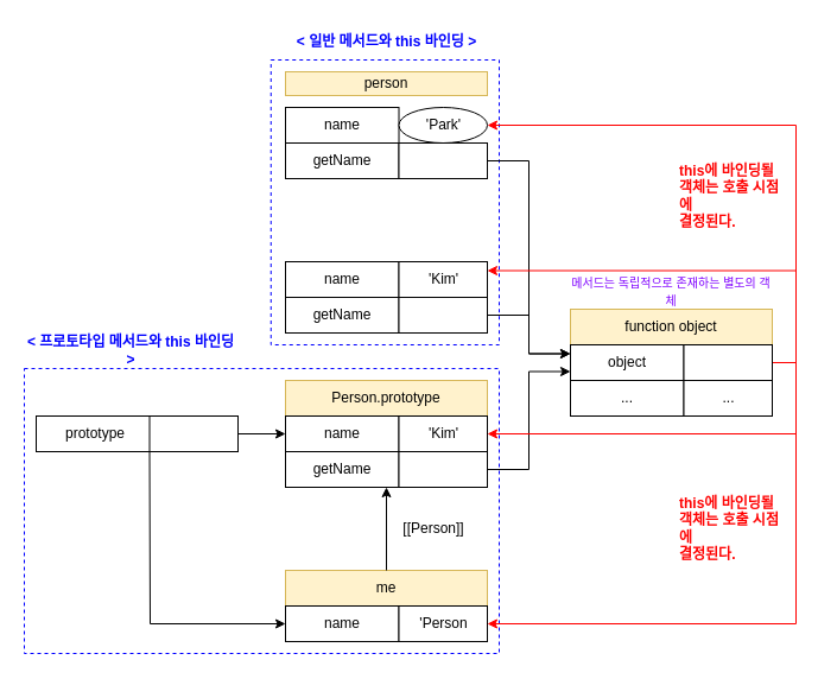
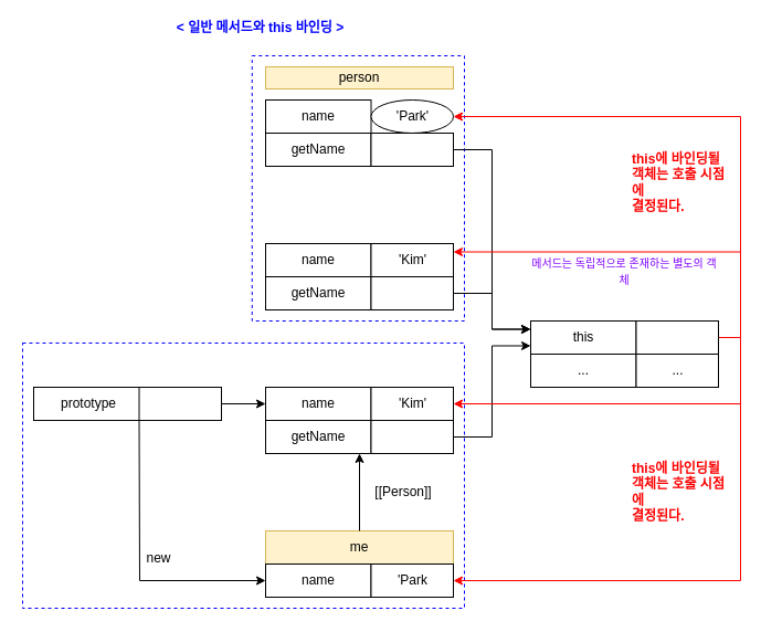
  <mxCell id="0" />
  <mxCell id="1" parent="0" />
  <mxCell id="2" value="" style="rounded=0;whiteSpace=wrap;html=1;fontColor=#FF0000;dashed=1;strokeColor=#0000FF;" vertex="1" parent="1"><mxGeometry x="20" y="310" width="400" height="240" as="geometry" /></mxCell>
  <mxCell id="3" value="" style="rounded=0;whiteSpace=wrap;html=1;fontColor=#FF0000;dashed=1;strokeColor=#0000FF;" vertex="1" parent="1"><mxGeometry x="227.75" y="50" width="192.25" height="240" as="geometry" /></mxCell>
  <mxCell id="4" value="prototype" style="rounded=0;whiteSpace=wrap;html=1;" vertex="1" parent="1"><mxGeometry x="30" y="350" width="100" height="30" as="geometry" /></mxCell>
  <mxCell id="5" value="" style="rounded=0;whiteSpace=wrap;html=1;" vertex="1" parent="1"><mxGeometry x="125.5" y="350" width="74.5" height="30" as="geometry" /></mxCell>
- <mxCell id="6" value="Person.prototype" style="rounded=0;whiteSpace=wrap;html=1;fillColor=#fff2cc;strokeColor=#d6b656;" vertex="1" parent="1"><mxGeometry x="240" y="320" width="170" height="30" as="geometry" /></mxCell>
  <mxCell id="7" value="name" style="rounded=0;whiteSpace=wrap;html=1;" vertex="1" parent="1"><mxGeometry x="240" y="350" width="95.5" height="30" as="geometry" /></mxCell>
  <mxCell id="8" value="'Kim'" style="rounded=0;whiteSpace=wrap;html=1;" vertex="1" parent="1"><mxGeometry x="335.5" y="350" width="74.5" height="30" as="geometry" /></mxCell>
  <mxCell id="9" value="me" style="rounded=0;whiteSpace=wrap;html=1;fillColor=#fff2cc;strokeColor=#d6b656;" vertex="1" parent="1"><mxGeometry x="240" y="480" width="170" height="30" as="geometry" /></mxCell>
  <mxCell id="10" value="name" style="rounded=0;whiteSpace=wrap;html=1;" vertex="1" parent="1"><mxGeometry x="240" y="510" width="95.5" height="30" as="geometry" /></mxCell>
- <mxCell id="11" value="'Person" style="rounded=0;whiteSpace=wrap;html=1;" vertex="1" parent="1"><mxGeometry x="335.5" y="510" width="74.5" height="30" as="geometry" /></mxCell>
+ <mxCell id="11" value="'Park" style="rounded=0;whiteSpace=wrap;html=1;" vertex="1" parent="1"><mxGeometry x="335.5" y="510" width="74.5" height="30" as="geometry" /></mxCell>
  <mxCell id="12" value="getName" style="rounded=0;whiteSpace=wrap;html=1;" vertex="1" parent="1"><mxGeometry x="240" y="380" width="95.5" height="30" as="geometry" /></mxCell>
  <mxCell id="13" style="edgeStyle=orthogonalEdgeStyle;rounded=0;orthogonalLoop=1;jettySize=auto;html=1;exitX=1;exitY=0.5;exitDx=0;exitDy=0;entryX=0;entryY=0.75;entryDx=0;entryDy=0;fontColor=#0000FF;strokeColor=#000000;" edge="1" parent="1" source="14" target="32"><mxGeometry relative="1" as="geometry" /></mxCell>
  <mxCell id="14" value="" style="rounded=0;whiteSpace=wrap;html=1;" vertex="1" parent="1"><mxGeometry x="335.5" y="380" width="74.5" height="30" as="geometry" /></mxCell>
  <mxCell id="15" value="" style="endArrow=classic;html=1;rounded=0;exitX=0.5;exitY=0;exitDx=0;exitDy=0;" edge="1" parent="1" source="9"><mxGeometry width="50" height="50" relative="1" as="geometry"><mxPoint x="270" y="380" as="sourcePoint" /><mxPoint x="325" y="410" as="targetPoint" /></mxGeometry></mxCell>
  <mxCell id="16" value="" style="endArrow=classic;html=1;rounded=0;exitX=1;exitY=0.5;exitDx=0;exitDy=0;entryX=0;entryY=0.5;entryDx=0;entryDy=0;" edge="1" parent="1" source="5" target="7"><mxGeometry width="50" height="50" relative="1" as="geometry"><mxPoint x="100" y="350" as="sourcePoint" /><mxPoint x="150" y="300" as="targetPoint" /></mxGeometry></mxCell>
  <mxCell id="17" value="[[Person]]" style="text;html=1;strokeColor=none;fillColor=none;align=center;verticalAlign=middle;whiteSpace=wrap;rounded=0;" vertex="1" parent="1"><mxGeometry x="330" y="430" width="70" height="30" as="geometry" /></mxCell>
+ <mxCell id="18" value="new" style="text;html=1;strokeColor=none;fillColor=none;align=center;verticalAlign=middle;whiteSpace=wrap;rounded=0;" vertex="1" parent="1"><mxGeometry x="125.5" y="490" width="34.5" height="30" as="geometry" /></mxCell>
  <mxCell id="19" value="" style="endArrow=classic;html=1;rounded=0;fontColor=#3333FF;entryX=0;entryY=0.5;entryDx=0;entryDy=0;exitX=0;exitY=1;exitDx=0;exitDy=0;" edge="1" parent="1" source="5" target="10"><mxGeometry width="50" height="50" relative="1" as="geometry"><mxPoint x="55.5" y="440" as="sourcePoint" /><mxPoint x="290" y="340" as="targetPoint" /><Array as="points"><mxPoint x="126" y="525" /></Array></mxGeometry></mxCell>
  <mxCell id="20" value="name" style="rounded=0;whiteSpace=wrap;html=1;" vertex="1" parent="1"><mxGeometry x="240" y="220" width="95.5" height="30" as="geometry" /></mxCell>
  <mxCell id="21" value="'Kim'" style="rounded=0;whiteSpace=wrap;html=1;" vertex="1" parent="1"><mxGeometry x="335.5" y="220" width="74.5" height="30" as="geometry" /></mxCell>
  <mxCell id="22" value="getName" style="rounded=0;whiteSpace=wrap;html=1;" vertex="1" parent="1"><mxGeometry x="240" y="250" width="95.5" height="30" as="geometry" /></mxCell>
  <mxCell id="23" style="edgeStyle=orthogonalEdgeStyle;rounded=0;orthogonalLoop=1;jettySize=auto;html=1;exitX=1;exitY=0.5;exitDx=0;exitDy=0;entryX=0;entryY=0.25;entryDx=0;entryDy=0;" edge="1" parent="1" source="24" target="32"><mxGeometry relative="1" as="geometry" /></mxCell>
  <mxCell id="24" value="" style="rounded=0;whiteSpace=wrap;html=1;" vertex="1" parent="1"><mxGeometry x="335.5" y="250" width="74.5" height="30" as="geometry" /></mxCell>
  <mxCell id="25" value="person" style="rounded=0;whiteSpace=wrap;html=1;fillColor=#fff2cc;strokeColor=#d6b656;" vertex="1" parent="1"><mxGeometry x="240" y="60" width="170" height="20" as="geometry" /></mxCell>
  <mxCell id="26" value="name" style="rounded=0;whiteSpace=wrap;html=1;" vertex="1" parent="1"><mxGeometry x="240" y="90" width="95.5" height="30" as="geometry" /></mxCell>
  <mxCell id="27" value="'Park'" style="ellipse;whiteSpace=wrap;html=1;" vertex="1" parent="1"><mxGeometry x="335.5" y="90" width="74.5" height="30" as="geometry" /></mxCell>
  <mxCell id="28" value="getName" style="rounded=0;whiteSpace=wrap;html=1;" vertex="1" parent="1"><mxGeometry x="240" y="120" width="95.5" height="30" as="geometry" /></mxCell>
  <mxCell id="29" style="edgeStyle=orthogonalEdgeStyle;rounded=0;orthogonalLoop=1;jettySize=auto;html=1;exitX=1;exitY=0.5;exitDx=0;exitDy=0;entryX=0;entryY=0.25;entryDx=0;entryDy=0;" edge="1" parent="1" source="30" target="32"><mxGeometry relative="1" as="geometry" /></mxCell>
  <mxCell id="30" value="" style="rounded=0;whiteSpace=wrap;html=1;" vertex="1" parent="1"><mxGeometry x="335.5" y="120" width="74.5" height="30" as="geometry" /></mxCell>
- <mxCell id="31" value="function object" style="rounded=0;whiteSpace=wrap;html=1;fillColor=#fff2cc;strokeColor=#d6b656;" vertex="1" parent="1"><mxGeometry x="480" y="260" width="170" height="30" as="geometry" /></mxCell>
- <mxCell id="32" value="object" style="rounded=0;whiteSpace=wrap;html=1;" vertex="1" parent="1"><mxGeometry x="480" y="290" width="95.5" height="30" as="geometry" /></mxCell>
+ <mxCell id="32" value="this" style="rounded=0;whiteSpace=wrap;html=1;" vertex="1" parent="1"><mxGeometry x="480" y="290" width="95.5" height="30" as="geometry" /></mxCell>
  <mxCell id="33" style="edgeStyle=orthogonalEdgeStyle;rounded=0;orthogonalLoop=1;jettySize=auto;html=1;exitX=1;exitY=0.5;exitDx=0;exitDy=0;entryX=1;entryY=0.5;entryDx=0;entryDy=0;fillColor=#f8cecc;strokeColor=#FF0000;" edge="1" parent="1" source="37" target="27"><mxGeometry relative="1" as="geometry" /></mxCell>
  <mxCell id="34" style="edgeStyle=orthogonalEdgeStyle;rounded=0;orthogonalLoop=1;jettySize=auto;html=1;exitX=1;exitY=0.5;exitDx=0;exitDy=0;entryX=1;entryY=0.25;entryDx=0;entryDy=0;strokeColor=#FF0000;" edge="1" parent="1" source="37" target="21"><mxGeometry relative="1" as="geometry" /></mxCell>
  <mxCell id="35" style="edgeStyle=orthogonalEdgeStyle;rounded=0;orthogonalLoop=1;jettySize=auto;html=1;exitX=1;exitY=0.5;exitDx=0;exitDy=0;entryX=1;entryY=0.5;entryDx=0;entryDy=0;fontColor=#0000FF;strokeColor=#FF0000;" edge="1" parent="1" source="37" target="8"><mxGeometry relative="1" as="geometry" /></mxCell>
  <mxCell id="36" style="edgeStyle=orthogonalEdgeStyle;rounded=0;orthogonalLoop=1;jettySize=auto;html=1;exitX=1;exitY=0.5;exitDx=0;exitDy=0;entryX=1;entryY=0.5;entryDx=0;entryDy=0;fontColor=#0000FF;strokeColor=#FF0000;" edge="1" parent="1" source="37" target="11"><mxGeometry relative="1" as="geometry" /></mxCell>
  <mxCell id="37" value="" style="rounded=0;whiteSpace=wrap;html=1;" vertex="1" parent="1"><mxGeometry x="575.5" y="290" width="74.5" height="30" as="geometry" /></mxCell>
  <mxCell id="38" value="..." style="rounded=0;whiteSpace=wrap;html=1;" vertex="1" parent="1"><mxGeometry x="480" y="320" width="95.5" height="30" as="geometry" /></mxCell>
  <mxCell id="39" value="..." style="rounded=0;whiteSpace=wrap;html=1;" vertex="1" parent="1"><mxGeometry x="575.5" y="320" width="74.5" height="30" as="geometry" /></mxCell>
  <mxCell id="40" value="&lt;div style=&quot;text-align: left;&quot;&gt;&lt;span style=&quot;background-color: initial;&quot;&gt;&lt;font color=&quot;#ff0000&quot;&gt;&lt;b&gt;this에 바인딩될&lt;/b&gt;&lt;/font&gt;&lt;/span&gt;&lt;/div&gt;&lt;div style=&quot;text-align: left;&quot;&gt;&lt;span style=&quot;background-color: initial;&quot;&gt;&lt;font color=&quot;#ff0000&quot;&gt;&lt;b&gt;객체는 호출 시점에&lt;/b&gt;&lt;/font&gt;&lt;/span&gt;&lt;/div&gt;&lt;div style=&quot;text-align: left;&quot;&gt;&lt;span style=&quot;background-color: initial;&quot;&gt;&lt;font color=&quot;#ff0000&quot;&gt;&lt;b&gt;결정된다.&lt;/b&gt;&lt;/font&gt;&lt;/span&gt;&lt;/div&gt;" style="text;html=1;strokeColor=none;fillColor=none;align=center;verticalAlign=middle;whiteSpace=wrap;rounded=0;" vertex="1" parent="1"><mxGeometry x="570.5" y="150" width="95.75" height="30" as="geometry" /></mxCell>
- <mxCell id="41" value="&lt;font color=&quot;#0000ff&quot;&gt;&lt;b&gt;&amp;lt; 일반 메서드와 this 바인딩 &amp;gt;&lt;/b&gt;&lt;/font&gt;" style="text;html=1;strokeColor=none;fillColor=none;align=center;verticalAlign=middle;whiteSpace=wrap;rounded=0;dashed=1;fontColor=#FF0000;" vertex="1" parent="1"><mxGeometry x="246.74" y="20" width="156.53" height="30" as="geometry" /></mxCell>
+ <mxCell id="41" value="&lt;font color=&quot;#0000ff&quot;&gt;&lt;b&gt;&amp;lt; 일반 메서드와 this 바인딩 &amp;gt;&lt;/b&gt;&lt;/font&gt;" style="text;html=1;strokeColor=none;fillColor=none;align=center;verticalAlign=middle;whiteSpace=wrap;rounded=0;dashed=1;fontColor=#FF0000;" vertex="1" parent="1"><mxGeometry x="156.74" y="10" width="156.53" height="30" as="geometry" /></mxCell>
  <mxCell id="42" value="&lt;div style=&quot;text-align: left;&quot;&gt;&lt;span style=&quot;background-color: initial;&quot;&gt;&lt;font color=&quot;#ff0000&quot;&gt;&lt;b&gt;this에 바인딩될&lt;/b&gt;&lt;/font&gt;&lt;/span&gt;&lt;/div&gt;&lt;div style=&quot;text-align: left;&quot;&gt;&lt;span style=&quot;background-color: initial;&quot;&gt;&lt;font color=&quot;#ff0000&quot;&gt;&lt;b&gt;객체는 호출 시점에&lt;/b&gt;&lt;/font&gt;&lt;/span&gt;&lt;/div&gt;&lt;div style=&quot;text-align: left;&quot;&gt;&lt;span style=&quot;background-color: initial;&quot;&gt;&lt;font color=&quot;#ff0000&quot;&gt;&lt;b&gt;결정된다.&lt;/b&gt;&lt;/font&gt;&lt;/span&gt;&lt;/div&gt;" style="text;html=1;strokeColor=none;fillColor=none;align=center;verticalAlign=middle;whiteSpace=wrap;rounded=0;" vertex="1" parent="1"><mxGeometry x="570.5" y="430" width="95.75" height="30" as="geometry" /></mxCell>
- <mxCell id="43" value="&lt;font color=&quot;#0000ff&quot;&gt;&lt;b&gt;&amp;lt; 프로토타입 메서드와 this 바인딩 &amp;gt;&lt;/b&gt;&lt;/font&gt;" style="text;html=1;strokeColor=none;fillColor=none;align=center;verticalAlign=middle;whiteSpace=wrap;rounded=0;dashed=1;fontColor=#FF0000;" vertex="1" parent="1"><mxGeometry x="20" y="280" width="180" height="30" as="geometry" /></mxCell>
  <mxCell id="44" value="&lt;font color=&quot;#7f00ff&quot; style=&quot;font-size: 10px;&quot;&gt;메서드는 독립적으로 존재하는 별도의 객체&lt;/font&gt;" style="text;html=1;strokeColor=none;fillColor=none;align=center;verticalAlign=middle;whiteSpace=wrap;rounded=0;dashed=1;fontColor=#0000FF;" vertex="1" parent="1"><mxGeometry x="480" y="230" width="170" height="30" as="geometry" /></mxCell>
